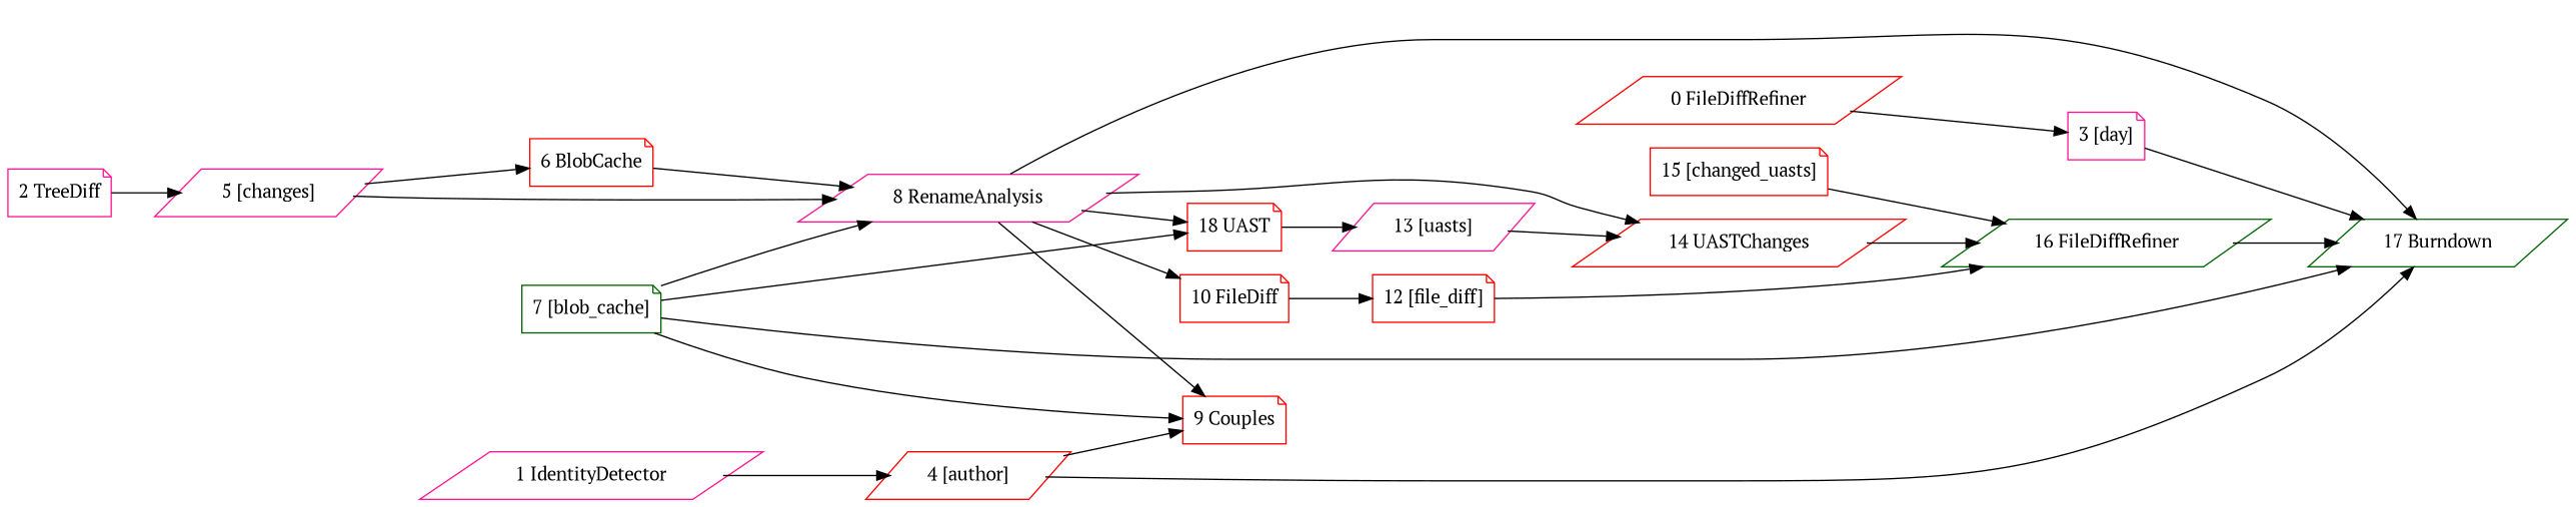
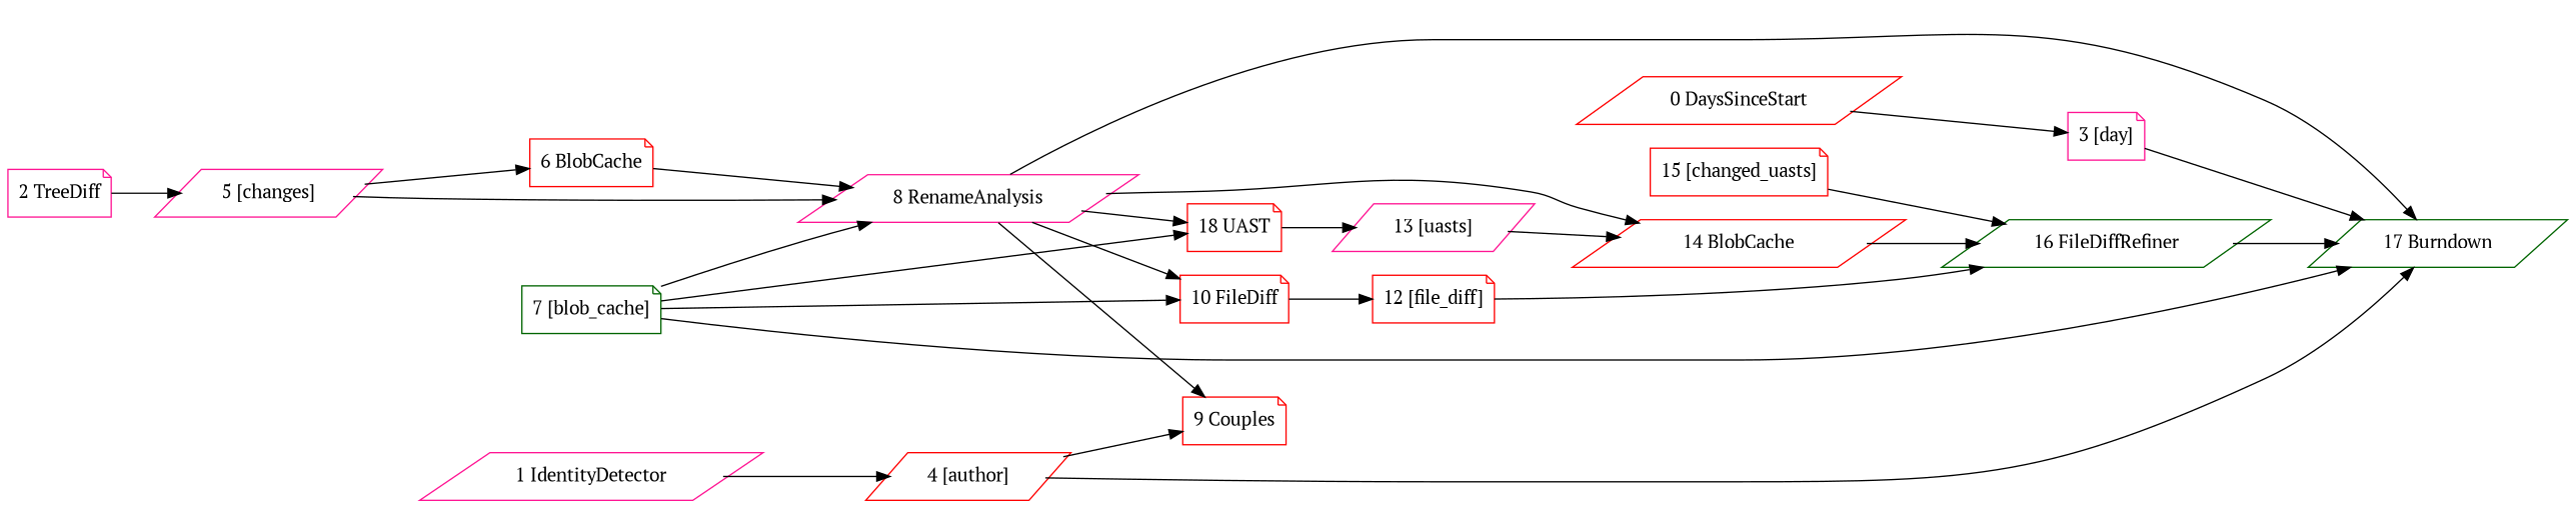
  digraph {
    fontname="PT Serif"
    rankdir=LR
    node [color=red fontname="PT Serif" shape=parallelogram]
    edge [fontname="PT Serif"]
    "8 RenameAnalysis" [color=deeppink]
    "6 BlobCache" [shape=note]
    "7 [blob_cache]" [color=darkgreen shape=note]
    "10 FileDiff" [shape=note]
    "17 Burndown" [color=darkgreen]
    n6 [label="18 UAST" shape=note]
    "12 [file_diff]" [shape=note]
    "9 Couples" [shape=note]
-   "14 UASTChanges"
+   "14 UASTChanges" [label="14 BlobCache"]
    "13 [uasts]" [color=deeppink]
-   "0 DaysSinceStart" [label="0 FileDiffRefiner"]
+   "0 DaysSinceStart"
    "3 [day]" [color=deeppink shape=note]
    "16 FileDiffRefiner" [color=darkgreen]
    "1 IdentityDetector" [color=deeppink]
    "4 [author]"
    "15 [changed_uasts]" [shape=note]
    "2 TreeDiff" [color=deeppink shape=note]
    "5 [changes]" [color=deeppink]
    "8 RenameAnalysis" -> "10 FileDiff"
    "8 RenameAnalysis" -> "17 Burndown"
    "8 RenameAnalysis" -> n6
    "8 RenameAnalysis" -> "9 Couples"
    "8 RenameAnalysis" -> "14 UASTChanges"
    "6 BlobCache" -> "8 RenameAnalysis"
    "7 [blob_cache]" -> "8 RenameAnalysis"
-   "7 [blob_cache]" -> "9 Couples"
+   "7 [blob_cache]" -> "10 FileDiff"
    "7 [blob_cache]" -> "17 Burndown"
    "7 [blob_cache]" -> n6
    "10 FileDiff" -> "12 [file_diff]"
    n6 -> "13 [uasts]"
    "12 [file_diff]" -> "16 FileDiffRefiner"
    "14 UASTChanges" -> "16 FileDiffRefiner"
    "13 [uasts]" -> "14 UASTChanges"
    "0 DaysSinceStart" -> "3 [day]"
    "3 [day]" -> "17 Burndown"
    "16 FileDiffRefiner" -> "17 Burndown"
    "1 IdentityDetector" -> "4 [author]"
    "4 [author]" -> "17 Burndown"
    "4 [author]" -> "9 Couples"
    "15 [changed_uasts]" -> "16 FileDiffRefiner"
    "2 TreeDiff" -> "5 [changes]"
    "5 [changes]" -> "8 RenameAnalysis"
    "5 [changes]" -> "6 BlobCache"
  }
